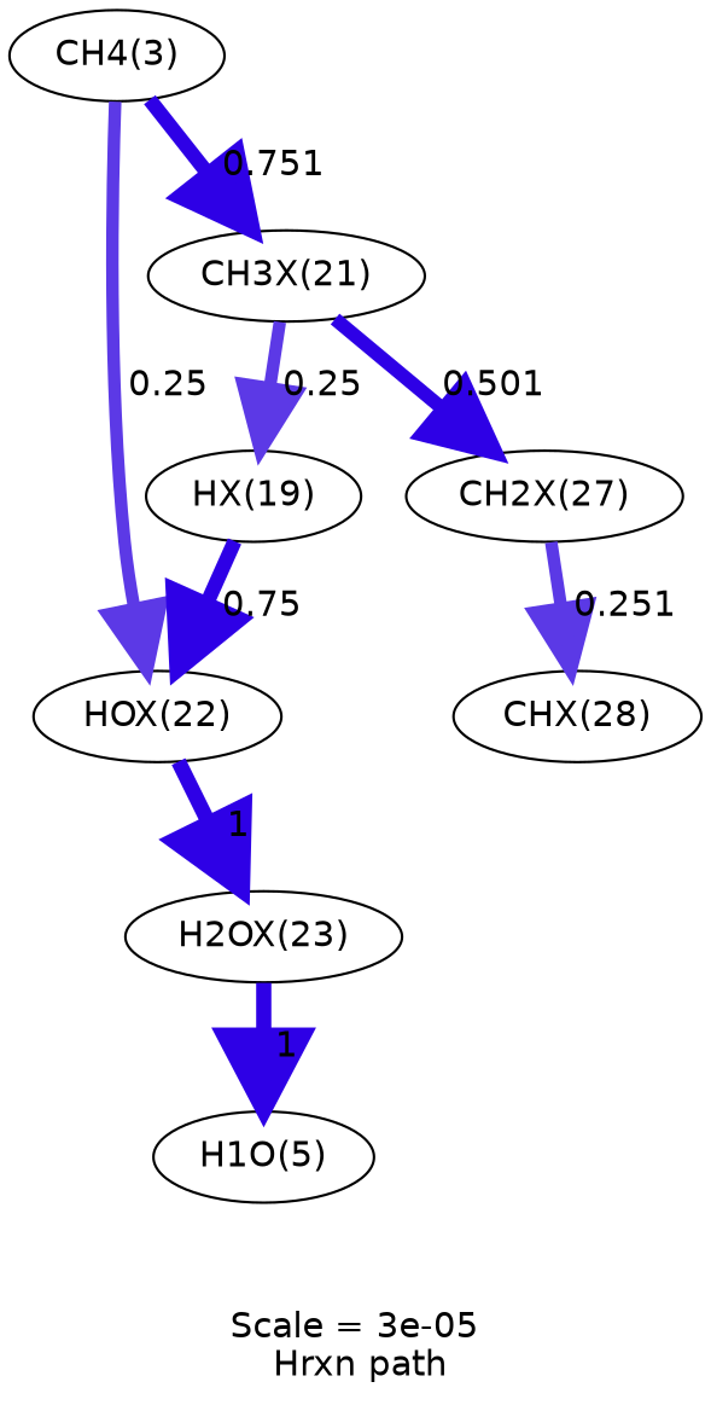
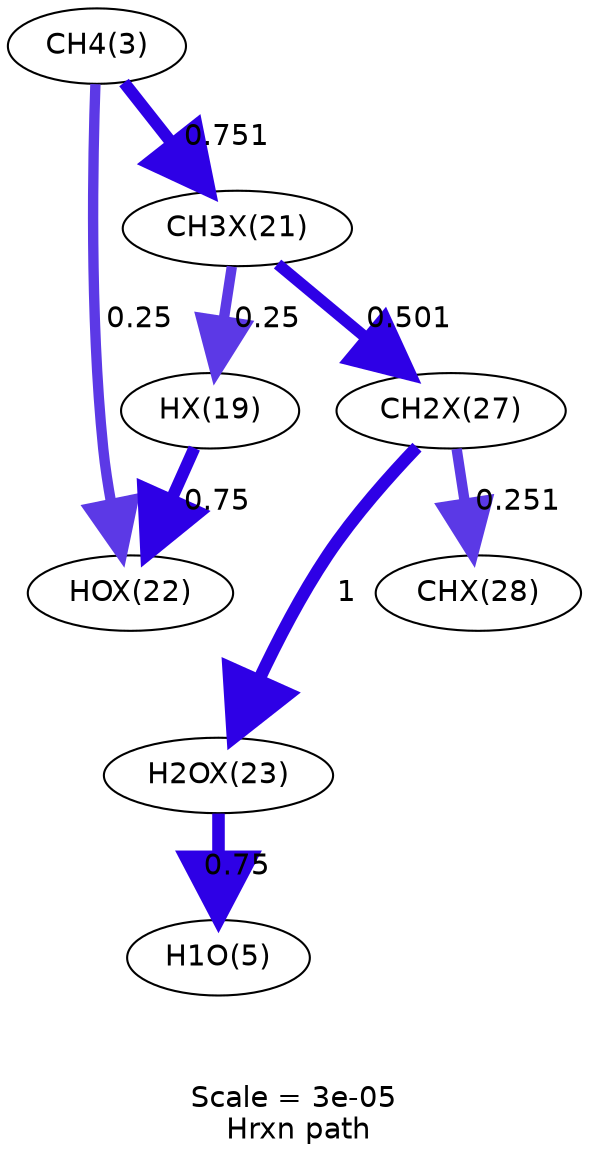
  digraph {
    fontname=Helvetica
    label="Scale = 3e-05\l Hrxn path"
    node [fontname=Helvetica]
    edge [arrowsize=2.48 color="0.7, 0.75, 0.9" fontname=Helvetica penwidth=4.95]
    n1 [label="CH4(3)"]
    n2 [label="HOX(22)"]
    n3 [label="CH3X(21)"]
    n4 [label="H2OX(23)"]
    n5 [label="HX(19)"]
    n6 [label="CH2X(27)"]
    n7 [label="H1O(5)"]
    n8 [label="CHX(28)"]
    n1 -> n2 [label=" 0.25"]
    n1 -> n3 [arrowsize=2.89 color="0.7, 1.25, 0.9" label=" 0.751" penwidth=5.78]
-   n2 -> n4 [arrowsize=3 color="0.7, 1.5, 0.9" label=" 1" penwidth=6]
+   n6 -> n4 [arrowsize=3 color="0.7, 1.5, 0.9" label=" 1" penwidth=6]
    n3 -> n5 [label=" 0.25"]
    n3 -> n6 [arrowsize=2.74 color="0.7, 1, 0.9" label=" 0.501" penwidth=5.48]
-   n4 -> n7 [arrowsize=3 color="0.7, 1.5, 0.9" label=" 1" penwidth=6]
+   n4 -> n7 [arrowsize=3 color="0.7, 1.5, 0.9" label=" 0.75" penwidth=6]
    n5 -> n2 [arrowsize=2.89 color="0.7, 1.25, 0.9" label=" 0.75" penwidth=5.78]
    n6 -> n8 [color="0.7, 0.751, 0.9" label=" 0.251"]
  }
